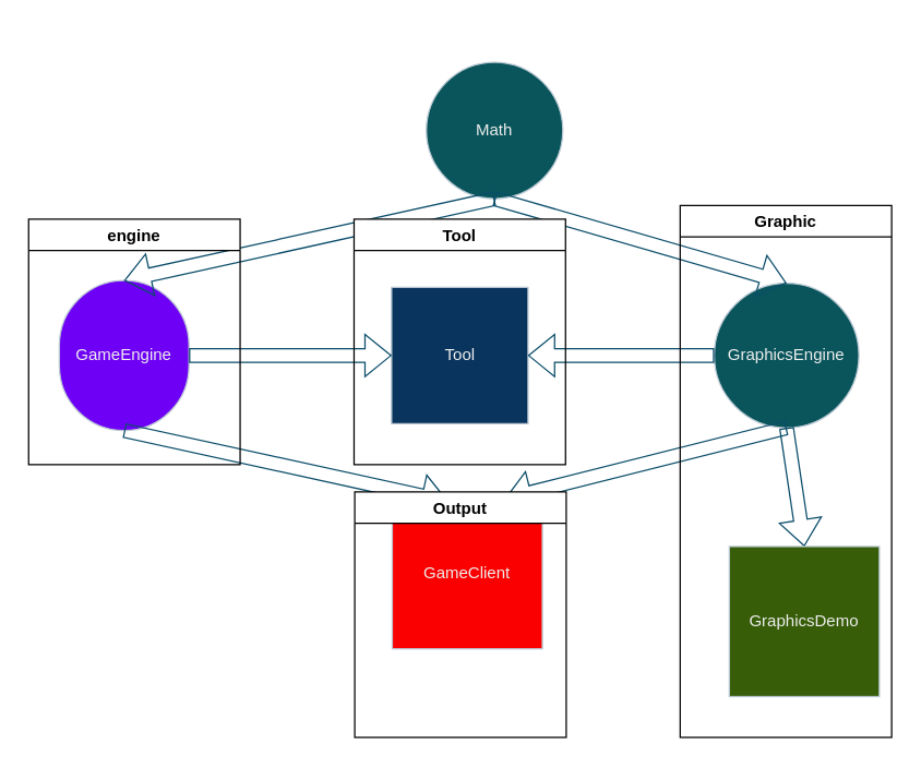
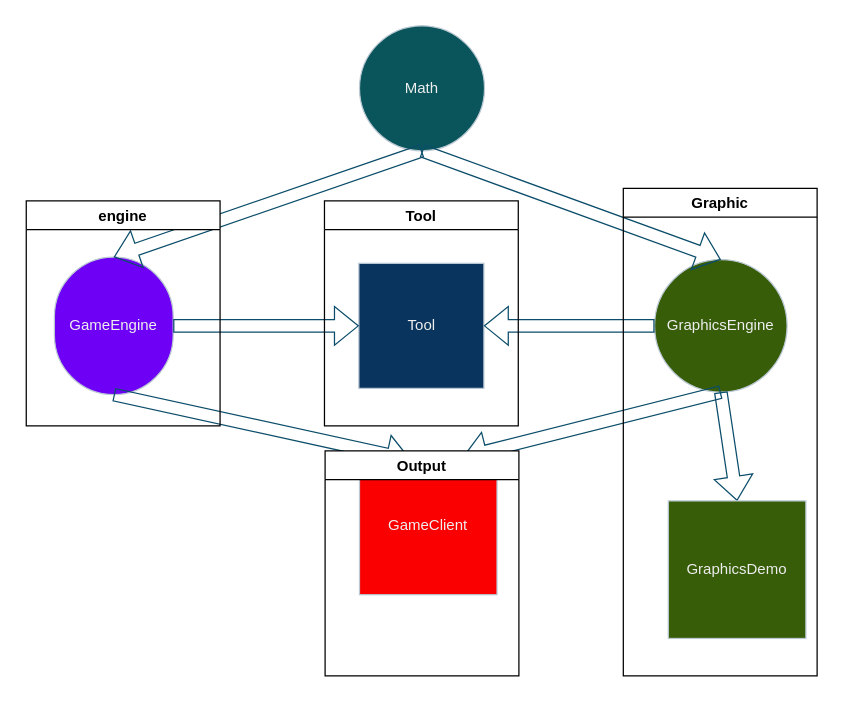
  <mxCell id="0" />
  <mxCell id="1" parent="0" />
  <mxCell id="2" value="GameClient" style="whiteSpace=wrap;html=1;aspect=fixed;labelBackgroundColor=none;fillColor=#fa0000;strokeColor=#BAC8D3;fontColor=#EEEEEE;" parent="1" vertex="1"><mxGeometry x="287" y="365" width="110" height="110" as="geometry" /></mxCell>
  <mxCell id="3" value="GameEngine" style="whiteSpace=wrap;html=1;aspect=fixed;labelBackgroundColor=none;fillColor=#6e00f5;strokeColor=#BAC8D3;fontColor=#EEEEEE;rounded=1;arcSize=50;" parent="1" vertex="1"><mxGeometry x="43" y="205" width="95" height="110" as="geometry" /></mxCell>
- <mxCell id="4" value="GraphicsEngine&lt;br&gt;" style="whiteSpace=wrap;html=1;aspect=fixed;labelBackgroundColor=none;fillColor=#09555b;strokeColor=#BAC8D3;fontColor=#EEEEEE;rounded=1;arcSize=50;" parent="1" vertex="1"><mxGeometry x="523" y="207" width="106" height="106" as="geometry" /></mxCell>
- <mxCell id="5" value="Math" style="whiteSpace=wrap;html=1;aspect=fixed;labelBackgroundColor=none;fillColor=#09555B;strokeColor=#BAC8D3;fontColor=#EEEEEE;rounded=1;arcSize=50;" parent="1" vertex="1"><mxGeometry x="312" y="45" width="100" height="100" as="geometry" /></mxCell>
+ <mxCell id="4" value="GraphicsEngine&lt;br&gt;" style="whiteSpace=wrap;html=1;aspect=fixed;labelBackgroundColor=none;fillColor=#375d09;strokeColor=#BAC8D3;fontColor=#EEEEEE;rounded=1;arcSize=50;" parent="1" vertex="1"><mxGeometry x="523" y="207" width="106" height="106" as="geometry" /></mxCell>
+ <mxCell id="5" value="Math" style="whiteSpace=wrap;html=1;aspect=fixed;labelBackgroundColor=none;fillColor=#09555B;strokeColor=#BAC8D3;fontColor=#EEEEEE;rounded=1;arcSize=50;" parent="1" vertex="1"><mxGeometry x="287" y="20" width="100" height="100" as="geometry" /></mxCell>
  <mxCell id="6" value="Tool&lt;br&gt;" style="whiteSpace=wrap;html=1;aspect=fixed;labelBackgroundColor=none;fillColor=#09345d;strokeColor=#BAC8D3;fontColor=#EEEEEE;" parent="1" vertex="1"><mxGeometry x="286.5" y="210" width="100" height="100" as="geometry" /></mxCell>
  <mxCell id="7" value="" style="shape=flexArrow;endArrow=classic;html=1;rounded=0;exitX=0.5;exitY=1;exitDx=0;exitDy=0;entryX=0.5;entryY=0;entryDx=0;entryDy=0;labelBackgroundColor=none;strokeColor=#0B4D6A;fontColor=default;" parent="1" source="5" target="4" edge="1"><mxGeometry width="50" height="50" relative="1" as="geometry"><mxPoint x="313" y="370" as="sourcePoint" /><mxPoint x="363" y="320" as="targetPoint" /></mxGeometry></mxCell>
  <mxCell id="8" value="" style="shape=flexArrow;endArrow=classic;html=1;rounded=0;entryX=0.5;entryY=0;entryDx=0;entryDy=0;labelBackgroundColor=none;strokeColor=#0B4D6A;fontColor=default;exitX=0.5;exitY=1;exitDx=0;exitDy=0;" parent="1" source="5" target="3" edge="1"><mxGeometry width="50" height="50" relative="1" as="geometry"><mxPoint x="333" y="130" as="sourcePoint" /><mxPoint x="363" y="320" as="targetPoint" /></mxGeometry></mxCell>
  <mxCell id="9" value="" style="shape=flexArrow;endArrow=classic;html=1;rounded=0;exitX=0;exitY=0.5;exitDx=0;exitDy=0;entryX=1;entryY=0.5;entryDx=0;entryDy=0;labelBackgroundColor=none;strokeColor=#0B4D6A;fontColor=default;" parent="1" source="4" target="6" edge="1"><mxGeometry width="50" height="50" relative="1" as="geometry"><mxPoint x="313" y="370" as="sourcePoint" /><mxPoint x="363" y="320" as="targetPoint" /></mxGeometry></mxCell>
  <mxCell id="10" value="" style="shape=flexArrow;endArrow=classic;html=1;rounded=0;exitX=1;exitY=0.5;exitDx=0;exitDy=0;labelBackgroundColor=none;strokeColor=#0B4D6A;fontColor=default;entryX=0;entryY=0.5;entryDx=0;entryDy=0;" parent="1" source="3" target="6" edge="1"><mxGeometry width="50" height="50" relative="1" as="geometry"><mxPoint x="313" y="370" as="sourcePoint" /><mxPoint x="323" y="370" as="targetPoint" /></mxGeometry></mxCell>
  <mxCell id="11" value="" style="shape=flexArrow;endArrow=classic;html=1;rounded=0;exitX=0.5;exitY=1;exitDx=0;exitDy=0;labelBackgroundColor=none;strokeColor=#0B4D6A;fontColor=default;entryX=0.5;entryY=0;entryDx=0;entryDy=0;" parent="1" source="4" target="15" edge="1"><mxGeometry width="50" height="50" relative="1" as="geometry"><mxPoint x="493" y="330" as="sourcePoint" /><mxPoint x="543" y="280" as="targetPoint" /></mxGeometry></mxCell>
  <mxCell id="12" value="" style="shape=flexArrow;endArrow=classic;html=1;rounded=0;entryX=0.373;entryY=0.018;entryDx=0;entryDy=0;entryPerimeter=0;labelBackgroundColor=none;strokeColor=#0B4D6A;fontColor=default;exitX=0.5;exitY=1;exitDx=0;exitDy=0;" parent="1" source="3" target="2" edge="1"><mxGeometry width="50" height="50" relative="1" as="geometry"><mxPoint x="138" y="270" as="sourcePoint" /><mxPoint x="63" y="242.96" as="targetPoint" /></mxGeometry></mxCell>
  <mxCell id="13" value="" style="shape=flexArrow;endArrow=classic;html=1;rounded=0;entryX=0.75;entryY=0;entryDx=0;entryDy=0;exitX=0.5;exitY=1;exitDx=0;exitDy=0;labelBackgroundColor=none;strokeColor=#0B4D6A;fontColor=default;" parent="1" source="4" target="2" edge="1"><mxGeometry width="50" height="50" relative="1" as="geometry"><mxPoint x="303" y="310" as="sourcePoint" /><mxPoint x="353" y="260" as="targetPoint" /></mxGeometry></mxCell>
  <mxCell id="14" value="Graphic" style="swimlane;" vertex="1" parent="1"><mxGeometry x="498" y="150" width="155" height="390" as="geometry" /></mxCell>
  <mxCell id="15" value="GraphicsDemo&lt;br&gt;" style="whiteSpace=wrap;html=1;aspect=fixed;labelBackgroundColor=none;fillColor=#375d09;strokeColor=#BAC8D3;fontColor=#EEEEEE;" parent="14" vertex="1"><mxGeometry x="36" y="250" width="110" height="110" as="geometry" /></mxCell>
  <mxCell id="16" value="engine" style="swimlane;" vertex="1" parent="1"><mxGeometry x="20.5" y="160" width="155" height="180" as="geometry" /></mxCell>
  <mxCell id="17" value="Tool" style="swimlane;" vertex="1" parent="1"><mxGeometry x="259" y="160" width="155" height="180" as="geometry" /></mxCell>
  <mxCell id="18" value="Output" style="swimlane;" vertex="1" parent="1"><mxGeometry x="259.5" y="360" width="155" height="180" as="geometry" /></mxCell>
